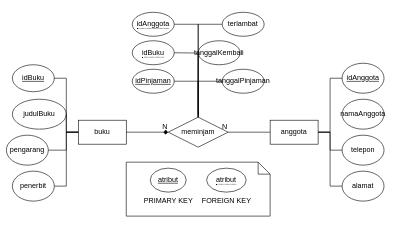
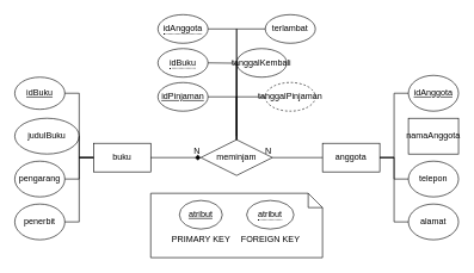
  <mxCell id="0" />
  <mxCell id="1" parent="0" />
  <mxCell id="2" value="anggota" style="whiteSpace=wrap;html=1;align=center;" vertex="1" parent="1"><mxGeometry x="450" y="200" width="80" height="40" as="geometry" /></mxCell>
  <mxCell id="3" value="buku" style="whiteSpace=wrap;html=1;align=center;" vertex="1" parent="1"><mxGeometry x="130" y="200" width="80" height="40" as="geometry" /></mxCell>
  <mxCell id="4" value="idBuku" style="ellipse;whiteSpace=wrap;html=1;align=center;fontStyle=4;" vertex="1" parent="1"><mxGeometry x="20" y="107.5" width="70" height="45" as="geometry" /></mxCell>
  <mxCell id="5" value="judulBuku" style="ellipse;whiteSpace=wrap;html=1;align=center;" vertex="1" parent="1"><mxGeometry x="20" y="165" width="90" height="50" as="geometry" /></mxCell>
  <mxCell id="6" value="penerbit" style="ellipse;whiteSpace=wrap;html=1;align=center;" vertex="1" parent="1"><mxGeometry x="20" y="285" width="70" height="50" as="geometry" /></mxCell>
- <mxCell id="7" value="pengarang" style="ellipse;whiteSpace=wrap;html=1;align=center;" vertex="1" parent="1"><mxGeometry x="10" y="225" width="70" height="50" as="geometry" /></mxCell>
+ <mxCell id="7" value="pengarang" style="ellipse;whiteSpace=wrap;html=1;align=center;" vertex="1" parent="1"><mxGeometry x="20" y="225" width="70" height="50" as="geometry" /></mxCell>
  <mxCell id="8" value="" style="endArrow=none;html=1;rounded=0;exitX=1;exitY=0.5;exitDx=0;exitDy=0;entryX=0;entryY=0.5;entryDx=0;entryDy=0;" edge="1" parent="1" source="4" target="3"><mxGeometry relative="1" as="geometry"><mxPoint x="230" y="230" as="sourcePoint" /><mxPoint x="390" y="230" as="targetPoint" /><Array as="points"><mxPoint x="110" y="130" /><mxPoint x="110" y="220" /></Array></mxGeometry></mxCell>
  <mxCell id="9" value="" style="endArrow=none;html=1;rounded=0;exitX=1;exitY=0.5;exitDx=0;exitDy=0;entryX=0;entryY=0.5;entryDx=0;entryDy=0;" edge="1" parent="1" source="5" target="3"><mxGeometry relative="1" as="geometry"><mxPoint x="230" y="230" as="sourcePoint" /><mxPoint x="390" y="230" as="targetPoint" /><Array as="points"><mxPoint x="110" y="190" /><mxPoint x="110" y="220" /></Array></mxGeometry></mxCell>
  <mxCell id="10" value="" style="endArrow=none;html=1;rounded=0;exitX=1;exitY=0.5;exitDx=0;exitDy=0;entryX=0;entryY=0.5;entryDx=0;entryDy=0;" edge="1" parent="1" source="7" target="3"><mxGeometry relative="1" as="geometry"><mxPoint x="230" y="230" as="sourcePoint" /><mxPoint x="390" y="230" as="targetPoint" /><Array as="points"><mxPoint x="110" y="250" /><mxPoint x="110" y="220" /></Array></mxGeometry></mxCell>
  <mxCell id="11" value="" style="endArrow=none;html=1;rounded=0;exitX=1;exitY=0.5;exitDx=0;exitDy=0;entryX=0;entryY=0.5;entryDx=0;entryDy=0;" edge="1" parent="1" source="6" target="3"><mxGeometry relative="1" as="geometry"><mxPoint x="230" y="230" as="sourcePoint" /><mxPoint x="390" y="230" as="targetPoint" /><Array as="points"><mxPoint x="110" y="310" /><mxPoint x="110" y="220" /></Array></mxGeometry></mxCell>
  <mxCell id="12" value="idAnggota" style="ellipse;whiteSpace=wrap;html=1;align=center;fontStyle=4;" vertex="1" parent="1"><mxGeometry x="570" y="105" width="70" height="50" as="geometry" /></mxCell>
- <mxCell id="13" value="namaAnggota" style="ellipse;whiteSpace=wrap;html=1;align=center;" vertex="1" parent="1"><mxGeometry x="570" y="165" width="70" height="50" as="geometry" /></mxCell>
+ <mxCell id="13" value="namaAnggota" style="whiteSpace=wrap;html=1;align=center;rounded=0;" vertex="1" parent="1"><mxGeometry x="570" y="165" width="70" height="50" as="geometry" /></mxCell>
  <mxCell id="14" value="alamat" style="ellipse;whiteSpace=wrap;html=1;align=center;" vertex="1" parent="1"><mxGeometry x="570" y="285" width="70" height="50" as="geometry" /></mxCell>
  <mxCell id="15" value="telepon" style="ellipse;whiteSpace=wrap;html=1;align=center;" vertex="1" parent="1"><mxGeometry x="570" y="225" width="70" height="50" as="geometry" /></mxCell>
  <mxCell id="16" value="" style="endArrow=none;html=1;rounded=0;entryX=0;entryY=0.5;entryDx=0;entryDy=0;" edge="1" parent="1" target="12"><mxGeometry relative="1" as="geometry"><mxPoint x="530" y="220" as="sourcePoint" /><mxPoint x="390" y="230" as="targetPoint" /><Array as="points"><mxPoint x="550" y="220" /><mxPoint x="550" y="130" /></Array></mxGeometry></mxCell>
  <mxCell id="17" value="" style="endArrow=none;html=1;rounded=0;entryX=0;entryY=0.5;entryDx=0;entryDy=0;exitX=1;exitY=0.5;exitDx=0;exitDy=0;" edge="1" parent="1" source="2" target="15"><mxGeometry relative="1" as="geometry"><mxPoint x="310" y="180" as="sourcePoint" /><mxPoint x="470" y="180" as="targetPoint" /><Array as="points"><mxPoint x="550" y="220" /><mxPoint x="550" y="250" /></Array></mxGeometry></mxCell>
  <mxCell id="18" value="" style="endArrow=none;html=1;rounded=0;entryX=0;entryY=0.5;entryDx=0;entryDy=0;exitX=1;exitY=0.5;exitDx=0;exitDy=0;" edge="1" parent="1" source="2" target="14"><mxGeometry relative="1" as="geometry"><mxPoint x="540" y="230" as="sourcePoint" /><mxPoint x="580" y="260" as="targetPoint" /><Array as="points"><mxPoint x="550" y="220" /><mxPoint x="550" y="310" /></Array></mxGeometry></mxCell>
  <mxCell id="19" value="meminjam" style="shape=rhombus;perimeter=rhombusPerimeter;whiteSpace=wrap;html=1;align=center;" vertex="1" parent="1"><mxGeometry x="280" y="195" width="100" height="50" as="geometry" /></mxCell>
  <mxCell id="20" value="" style="endArrow=diamond;html=1;rounded=0;exitX=1;exitY=0.5;exitDx=0;exitDy=0;entryX=0;entryY=0.5;entryDx=0;entryDy=0;" edge="1" parent="1" source="3" target="19"><mxGeometry relative="1" as="geometry"><mxPoint x="150" y="240" as="sourcePoint" /><mxPoint x="310" y="240" as="targetPoint" /></mxGeometry></mxCell>
  <mxCell id="21" value="N" style="resizable=0;html=1;whiteSpace=wrap;align=right;verticalAlign=bottom;" connectable="0" vertex="1" parent="20"><mxGeometry x="1" relative="1" as="geometry" /></mxCell>
  <mxCell id="22" value="" style="endArrow=none;html=1;rounded=0;entryX=1;entryY=0.5;entryDx=0;entryDy=0;exitX=0;exitY=0.5;exitDx=0;exitDy=0;" edge="1" parent="1" source="2" target="19"><mxGeometry relative="1" as="geometry"><mxPoint x="150" y="240" as="sourcePoint" /><mxPoint x="310" y="240" as="targetPoint" /></mxGeometry></mxCell>
  <mxCell id="23" value="N" style="resizable=0;html=1;whiteSpace=wrap;align=right;verticalAlign=bottom;" connectable="0" vertex="1" parent="22"><mxGeometry x="1" relative="1" as="geometry" /></mxCell>
  <mxCell id="24" value="" style="shape=note;size=20;whiteSpace=wrap;html=1;" vertex="1" parent="1"><mxGeometry x="210" y="270" width="240" height="90" as="geometry" /></mxCell>
  <mxCell id="25" value="idPinjaman" style="ellipse;whiteSpace=wrap;html=1;align=center;fontStyle=4;" vertex="1" parent="1"><mxGeometry x="220" y="115" width="70" height="40" as="geometry" /></mxCell>
  <mxCell id="26" value="&lt;span style=&quot;border-bottom: 1px dotted&quot;&gt;idBuku&lt;/span&gt;" style="ellipse;whiteSpace=wrap;html=1;align=center;" vertex="1" parent="1"><mxGeometry x="220" y="67.5" width="70" height="40" as="geometry" /></mxCell>
  <mxCell id="27" value="&lt;span style=&quot;border-bottom: 1px dotted&quot;&gt;idAnggota&lt;/span&gt;" style="ellipse;whiteSpace=wrap;html=1;align=center;" vertex="1" parent="1"><mxGeometry x="220" y="20" width="70" height="40" as="geometry" /></mxCell>
- <mxCell id="28" value="tanggalPinjaman" style="ellipse;whiteSpace=wrap;html=1;align=center;" vertex="1" parent="1"><mxGeometry x="370" y="115" width="70" height="40" as="geometry" /></mxCell>
+ <mxCell id="28" value="tanggalPinjaman" style="ellipse;whiteSpace=wrap;html=1;align=center;dashed=1;" vertex="1" parent="1"><mxGeometry x="370" y="115" width="70" height="40" as="geometry" /></mxCell>
  <mxCell id="29" value="tanggalKembali" style="ellipse;whiteSpace=wrap;html=1;align=center;" vertex="1" parent="1"><mxGeometry x="330" y="67.5" width="70" height="40" as="geometry" /></mxCell>
  <mxCell id="30" value="terlambat" style="ellipse;whiteSpace=wrap;html=1;align=center;" vertex="1" parent="1"><mxGeometry x="370" y="20" width="70" height="40" as="geometry" /></mxCell>
  <mxCell id="31" value="" style="endArrow=none;html=1;rounded=0;entryX=0.5;entryY=0;entryDx=0;entryDy=0;exitX=1;exitY=0.5;exitDx=0;exitDy=0;" edge="1" parent="1" source="25" target="19"><mxGeometry relative="1" as="geometry"><mxPoint x="150" y="170" as="sourcePoint" /><mxPoint x="310" y="170" as="targetPoint" /><Array as="points"><mxPoint x="330" y="135" /></Array></mxGeometry></mxCell>
  <mxCell id="32" value="" style="endArrow=none;html=1;rounded=0;entryX=0.5;entryY=0;entryDx=0;entryDy=0;exitX=1;exitY=0.5;exitDx=0;exitDy=0;" edge="1" parent="1" source="26" target="19"><mxGeometry relative="1" as="geometry"><mxPoint x="300" y="145" as="sourcePoint" /><mxPoint x="340" y="205" as="targetPoint" /><Array as="points"><mxPoint x="330" y="88" /></Array></mxGeometry></mxCell>
  <mxCell id="33" value="" style="endArrow=none;html=1;rounded=0;entryX=0.5;entryY=0;entryDx=0;entryDy=0;exitX=1;exitY=0.5;exitDx=0;exitDy=0;" edge="1" parent="1" target="19"><mxGeometry relative="1" as="geometry"><mxPoint x="290" y="40" as="sourcePoint" /><mxPoint x="330" y="147" as="targetPoint" /><Array as="points"><mxPoint x="330" y="40" /></Array></mxGeometry></mxCell>
  <mxCell id="34" value="" style="endArrow=none;html=1;rounded=0;entryX=0;entryY=0.5;entryDx=0;entryDy=0;exitX=0.5;exitY=0;exitDx=0;exitDy=0;" edge="1" parent="1" source="19" target="28"><mxGeometry relative="1" as="geometry"><mxPoint x="150" y="170" as="sourcePoint" /><mxPoint x="310" y="170" as="targetPoint" /><Array as="points"><mxPoint x="330" y="135" /></Array></mxGeometry></mxCell>
  <mxCell id="35" value="" style="endArrow=none;html=1;rounded=0;entryX=0;entryY=0.5;entryDx=0;entryDy=0;exitX=0.5;exitY=0;exitDx=0;exitDy=0;" edge="1" parent="1" target="29"><mxGeometry relative="1" as="geometry"><mxPoint x="330" y="190" as="sourcePoint" /><mxPoint x="370" y="130" as="targetPoint" /><Array as="points"><mxPoint x="330" y="88" /></Array></mxGeometry></mxCell>
  <mxCell id="36" value="" style="endArrow=none;html=1;rounded=0;entryX=0;entryY=0.5;entryDx=0;entryDy=0;exitX=0.5;exitY=0;exitDx=0;exitDy=0;" edge="1" parent="1" source="19"><mxGeometry relative="1" as="geometry"><mxPoint x="330" y="142" as="sourcePoint" /><mxPoint x="370" y="40" as="targetPoint" /><Array as="points"><mxPoint x="330" y="40" /></Array></mxGeometry></mxCell>
  <mxCell id="37" value="atribut" style="ellipse;whiteSpace=wrap;html=1;align=center;fontStyle=4;" vertex="1" parent="1"><mxGeometry x="250" y="280" width="60" height="40" as="geometry" /></mxCell>
  <mxCell id="38" value="&lt;span style=&quot;border-bottom: 1px dotted&quot;&gt;atribut&lt;/span&gt;" style="ellipse;whiteSpace=wrap;html=1;align=center;" vertex="1" parent="1"><mxGeometry x="344" y="280" width="66" height="40" as="geometry" /></mxCell>
  <mxCell id="39" value="PRIMARY KEY" style="text;html=1;align=center;verticalAlign=middle;resizable=0;points=[];autosize=1;strokeColor=none;fillColor=none;" vertex="1" parent="1"><mxGeometry x="225" y="320" width="110" height="30" as="geometry" /></mxCell>
  <mxCell id="40" value="FOREIGN KEY" style="text;html=1;align=center;verticalAlign=middle;resizable=0;points=[];autosize=1;strokeColor=none;fillColor=none;" vertex="1" parent="1"><mxGeometry x="322" y="320" width="110" height="30" as="geometry" /></mxCell>
